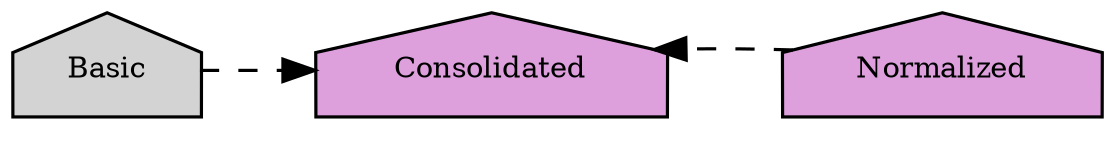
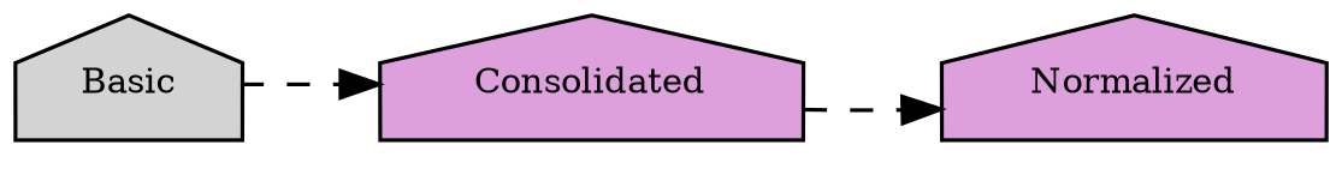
  digraph {
    rankdir=LR
    node [fillcolor=plum fontsize=9 shape=house style=filled]
    edge [style=dashed]
    n1 [fillcolor=lightgrey label=Basic]
    n2 [label=Consolidated]
    n3 [label=Normalized]
    n1 -> n2
-   n3 -> n2
+   n2 -> n3
  }
